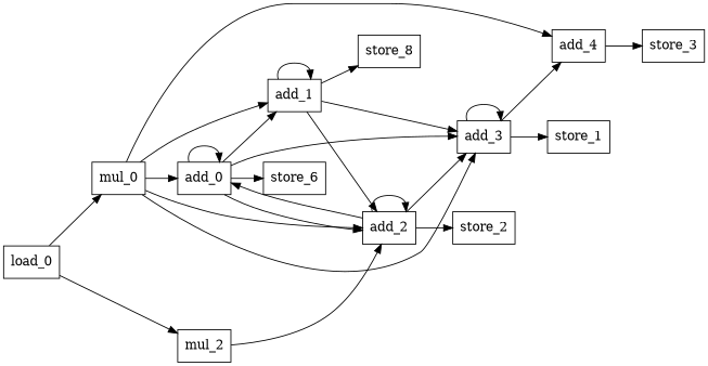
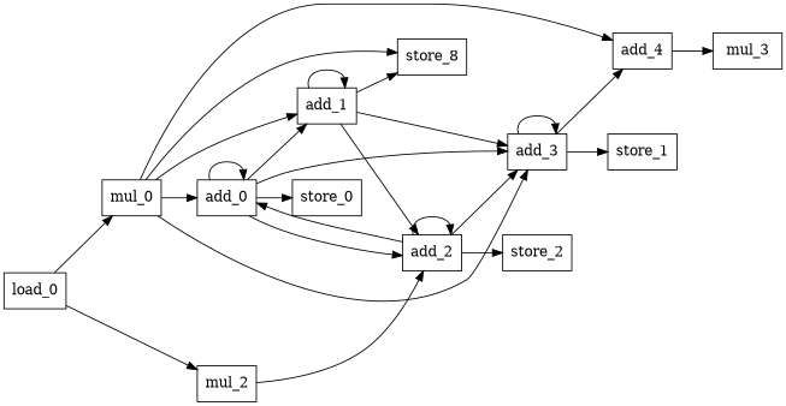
  digraph {
    rankdir=LR
    node [shape=rectangle]
    n1 [label=add_0]
    n2 [label=add_1]
    n3 [label=add_2]
    n4 [label=add_3]
-   n5 [label=store_6]
+   n5 [label=store_0]
    n6 [label=store_8]
    n7 [label=store_2]
    n8 [label=add_4]
    n9 [label=store_1]
-   n10 [label=store_3]
+   n10 [label=mul_3]
    n11 [label=mul_0]
    n12 [label=mul_2]
    n13 [label=load_0]
    n1 -> n1
    n1 -> n2
    n1 -> n3
    n1 -> n4
    n1 -> n5
    n2 -> n2
    n2 -> n3
    n2 -> n4
    n2 -> n6
    n3 -> n1
    n3 -> n3
    n3 -> n4
    n3 -> n7
    n4 -> n4
    n4 -> n8
    n4 -> n9
    n8 -> n10
    n11 -> n1
    n11 -> n2
-   n11 -> n3
+   n11 -> n6
    n11 -> n4
    n11 -> n8
    n12 -> n3
    n13 -> n11
    n13 -> n12
  }
